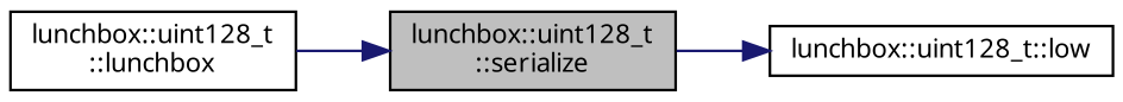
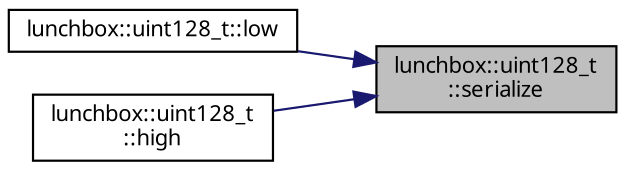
  digraph {
    rankdir=LR
    node [color=black fillcolor=white fontname=Sans fontsize=10 shape=record style=filled]
    edge [color=midnightblue fontname=Sans fontsize=10 labelfontname=Sans labelfontsize=10 style=solid]
    n1 [fillcolor=grey75 fontcolor=black height=0.2 label="lunchbox::uint128_t\l::serialize" width=0.4]
    n2 [height=0.2 label="lunchbox::uint128_t::low" width=0.4]
-   n3 [height=0.2 label="lunchbox::uint128_t\l::lunchbox" width=0.4]
-   n1 -> n2
+   n3 [height=0.2 label="lunchbox::uint128_t\l::high" width=0.4]
+   n2 -> n1
    n3 -> n1
  }
